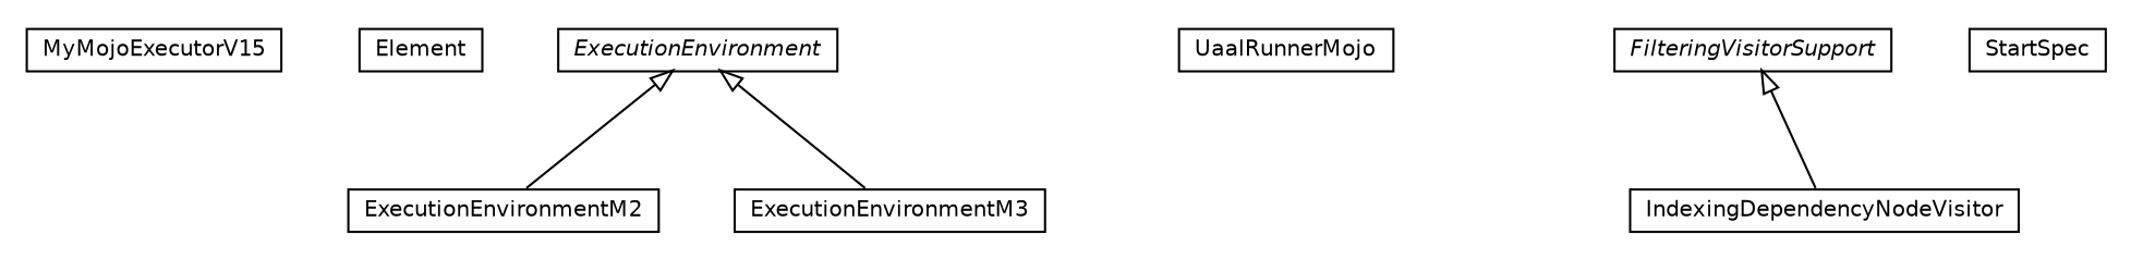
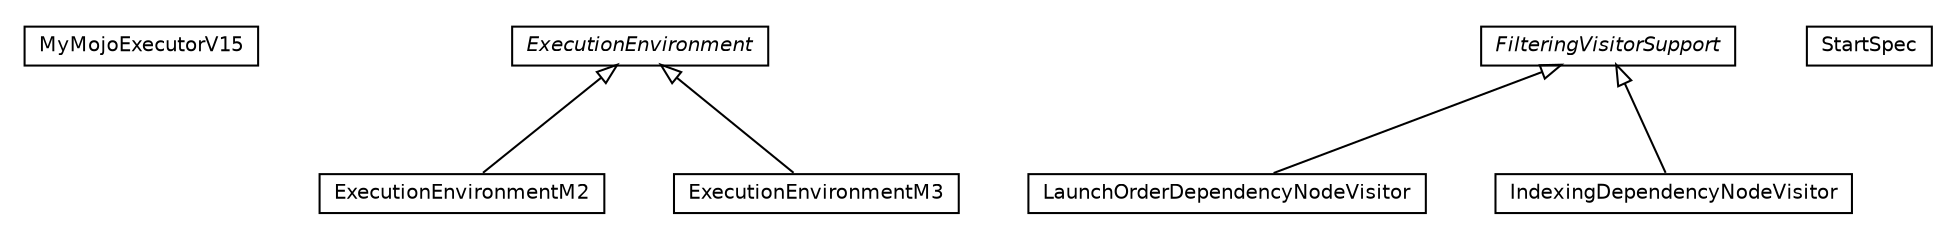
  digraph {
    fontname="DejaVu Sans"
    nodesep=0.25
    ranksep=0.5
    node [fontcolor=black fontname="DejaVu Sans" fontsize=10.0 shape=plaintext]
    edge [arrowtail=empty dir=back fontname="DejaVu Sans" fontsize=10 headport=p labelfontname=Helvetica labelfontsize=10 tailport=p]
    n1 [label=<<table title="org.universAAL.maven.MyMojoExecutorV15" border="0" cellborder="1" cellspacing="0" cellpadding="2" port="p" href="./MyMojoExecutorV15.html"> 		<tr><td><table border="0" cellspacing="0" cellpadding="1"> <tr><td align="center" balign="center"> MyMojoExecutorV15 </td></tr> 		</table></td></tr> 		</table>>]
-   n2 [label=<<table title="org.universAAL.maven.MyMojoExecutorV15.Element" border="0" cellborder="1" cellspacing="0" cellpadding="2" port="p" href="./MyMojoExecutorV15.Element.html"> 		<tr><td><table border="0" cellspacing="0" cellpadding="1"> <tr><td align="center" balign="center"> Element </td></tr> 		</table></td></tr> 		</table>>]
    n3 [label=<<table title="org.universAAL.maven.MyMojoExecutorV15.ExecutionEnvironment" border="0" cellborder="1" cellspacing="0" cellpadding="2" port="p" href="./MyMojoExecutorV15.ExecutionEnvironment.html"> 		<tr><td><table border="0" cellspacing="0" cellpadding="1"> <tr><td align="center" balign="center"><font face="Helvetica-Oblique"> ExecutionEnvironment </font></td></tr> 		</table></td></tr> 		</table>>]
    n4 [label=<<table title="org.universAAL.maven.MyMojoExecutorV15.ExecutionEnvironmentM2" border="0" cellborder="1" cellspacing="0" cellpadding="2" port="p" href="./MyMojoExecutorV15.ExecutionEnvironmentM2.html"> 		<tr><td><table border="0" cellspacing="0" cellpadding="1"> <tr><td align="center" balign="center"> ExecutionEnvironmentM2 </td></tr> 		</table></td></tr> 		</table>>]
    n5 [label=<<table title="org.universAAL.maven.MyMojoExecutorV15.ExecutionEnvironmentM3" border="0" cellborder="1" cellspacing="0" cellpadding="2" port="p" href="./MyMojoExecutorV15.ExecutionEnvironmentM3.html"> 		<tr><td><table border="0" cellspacing="0" cellpadding="1"> <tr><td align="center" balign="center"> ExecutionEnvironmentM3 </td></tr> 		</table></td></tr> 		</table>>]
-   n6 [label=<<table title="org.universAAL.maven.UaalRunnerMojo" border="0" cellborder="1" cellspacing="0" cellpadding="2" port="p" href="./UaalRunnerMojo.html"> 		<tr><td><table border="0" cellspacing="0" cellpadding="1"> <tr><td align="center" balign="center"> UaalRunnerMojo </td></tr> 		</table></td></tr> 		</table>>]
    n7 [label=<<table title="org.universAAL.maven.FilteringVisitorSupport" border="0" cellborder="1" cellspacing="0" cellpadding="2" port="p" href="./FilteringVisitorSupport.html"> 		<tr><td><table border="0" cellspacing="0" cellpadding="1"> <tr><td align="center" balign="center"><font face="Helvetica-Oblique"> FilteringVisitorSupport </font></td></tr> 		</table></td></tr> 		</table>>]
+   n8 [label=<<table title="org.universAAL.maven.LaunchOrderDependencyNodeVisitor" border="0" cellborder="1" cellspacing="0" cellpadding="2" port="p" href="./LaunchOrderDependencyNodeVisitor.html"> 		<tr><td><table border="0" cellspacing="0" cellpadding="1"> <tr><td align="center" balign="center"> LaunchOrderDependencyNodeVisitor </td></tr> 		</table></td></tr> 		</table>>]
    n9 [label=<<table title="org.universAAL.maven.IndexingDependencyNodeVisitor" border="0" cellborder="1" cellspacing="0" cellpadding="2" port="p" href="./IndexingDependencyNodeVisitor.html"> 		<tr><td><table border="0" cellspacing="0" cellpadding="1"> <tr><td align="center" balign="center"> IndexingDependencyNodeVisitor </td></tr> 		</table></td></tr> 		</table>>]
    n10 [label=<<table title="org.universAAL.maven.StartSpec" border="0" cellborder="1" cellspacing="0" cellpadding="2" port="p" href="./StartSpec.html"> 		<tr><td><table border="0" cellspacing="0" cellpadding="1"> <tr><td align="center" balign="center"> StartSpec </td></tr> 		</table></td></tr> 		</table>>]
    n3 -> n4
    n3 -> n5
+   n7 -> n8
    n7 -> n9
  }
